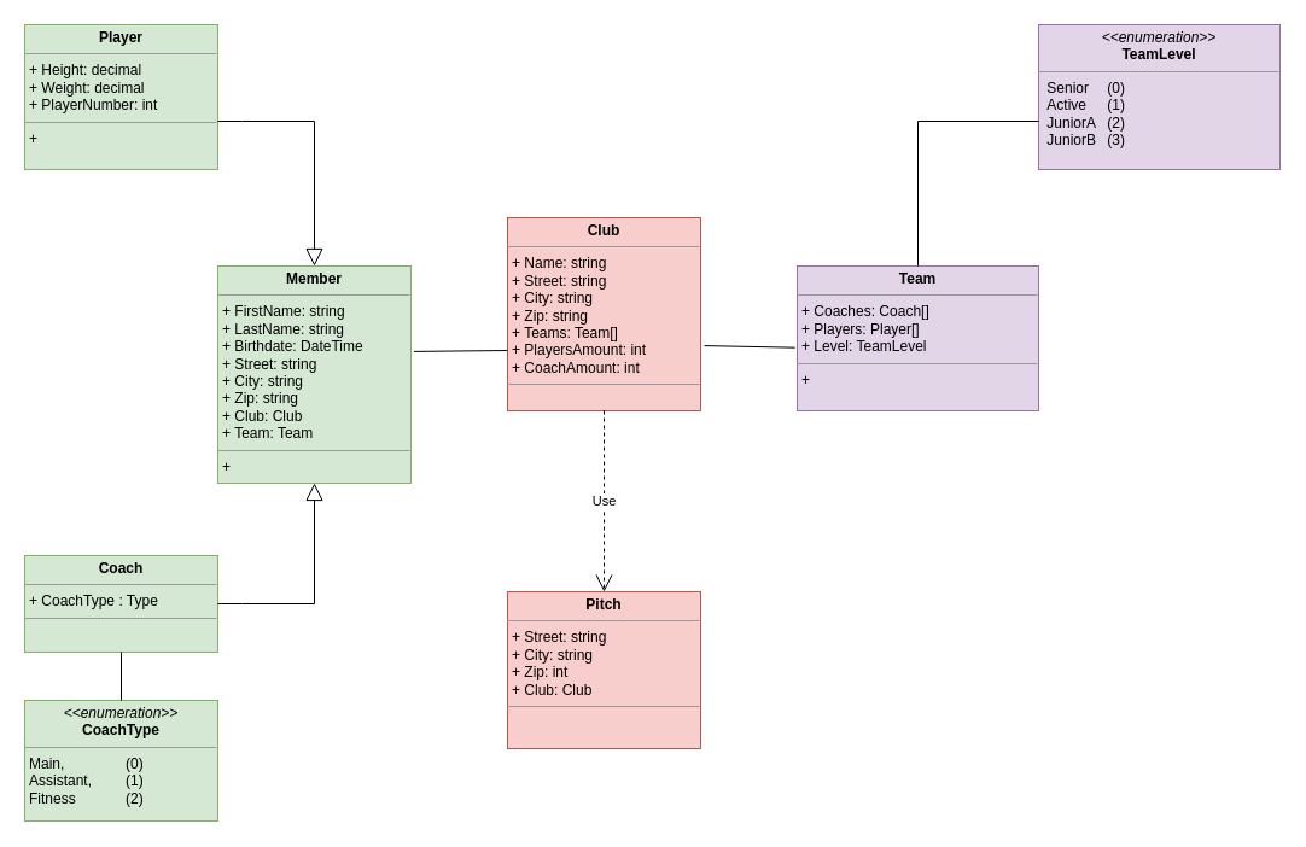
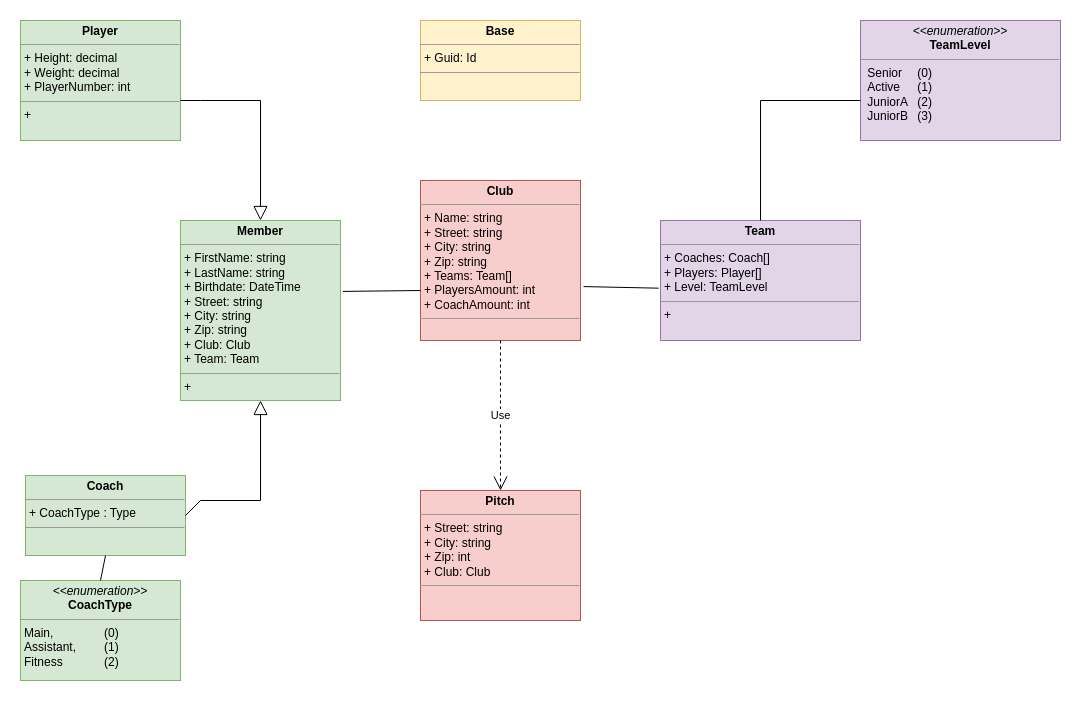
  <mxCell id="0" />
  <mxCell id="1" parent="0" />
  <mxCell id="2" value="&lt;p style=&quot;margin: 0px ; margin-top: 4px ; text-align: center&quot;&gt;&lt;b&gt;Club&lt;/b&gt;&lt;/p&gt;&lt;hr size=&quot;1&quot;&gt;&lt;p style=&quot;margin: 0px ; margin-left: 4px&quot;&gt;+ Name: string&lt;/p&gt;&lt;p style=&quot;margin: 0px ; margin-left: 4px&quot;&gt;+ Street: string&lt;/p&gt;&lt;p style=&quot;margin: 0px 0px 0px 4px&quot;&gt;+ City: string&lt;/p&gt;&lt;div&gt;&lt;p style=&quot;margin: 0px 0px 0px 4px&quot;&gt;+ Zip: string&lt;/p&gt;&lt;/div&gt;&lt;p style=&quot;margin: 0px ; margin-left: 4px&quot;&gt;+ Teams: Team[]&lt;/p&gt;&lt;p style=&quot;margin: 0px ; margin-left: 4px&quot;&gt;+ PlayersAmount: int&lt;/p&gt;&lt;p style=&quot;margin: 0px ; margin-left: 4px&quot;&gt;+ CoachAmount: int&lt;/p&gt;&lt;hr size=&quot;1&quot;&gt;&lt;p style=&quot;margin: 0px ; margin-left: 4px&quot;&gt;&lt;br&gt;&lt;/p&gt;" style="verticalAlign=top;align=left;overflow=fill;fontSize=12;fontFamily=Helvetica;html=1;fillColor=#f8cecc;strokeColor=#b85450;" parent="1" vertex="1"><mxGeometry x="420" y="180" width="160" height="160" as="geometry" /></mxCell>
  <mxCell id="3" value="&lt;p style=&quot;margin: 0px ; margin-top: 4px ; text-align: center&quot;&gt;&lt;b&gt;Pitch&lt;/b&gt;&lt;/p&gt;&lt;hr size=&quot;1&quot;&gt;&lt;p style=&quot;margin: 0px 0px 0px 4px&quot;&gt;+ Street: string&lt;/p&gt;&lt;p style=&quot;margin: 0px 0px 0px 4px&quot;&gt;+ City: string&lt;/p&gt;&lt;p style=&quot;margin: 0px ; margin-left: 4px&quot;&gt;&lt;span&gt;+ Zip: int&lt;/span&gt;&lt;/p&gt;&lt;p style=&quot;margin: 0px ; margin-left: 4px&quot;&gt;&lt;span&gt;+ Club: Club&lt;/span&gt;&lt;br&gt;&lt;/p&gt;&lt;hr size=&quot;1&quot;&gt;&lt;p style=&quot;margin: 0px ; margin-left: 4px&quot;&gt;&lt;br&gt;&lt;/p&gt;" style="verticalAlign=top;align=left;overflow=fill;fontSize=12;fontFamily=Helvetica;html=1;fillColor=#f8cecc;strokeColor=#b85450;" parent="1" vertex="1"><mxGeometry x="420" y="490" width="160" height="130" as="geometry" /></mxCell>
  <mxCell id="4" value="&lt;p style=&quot;margin: 0px ; margin-top: 4px ; text-align: center&quot;&gt;&lt;b&gt;Team&lt;/b&gt;&lt;/p&gt;&lt;hr size=&quot;1&quot;&gt;&lt;p style=&quot;margin: 0px ; margin-left: 4px&quot;&gt;+ Coaches: Coach[]&lt;/p&gt;&lt;p style=&quot;margin: 0px ; margin-left: 4px&quot;&gt;+ Players: Player[]&lt;/p&gt;&lt;p style=&quot;margin: 0px ; margin-left: 4px&quot;&gt;+ Level: TeamLevel&lt;/p&gt;&lt;hr size=&quot;1&quot;&gt;&lt;p style=&quot;margin: 0px ; margin-left: 4px&quot;&gt;+&amp;nbsp;&lt;/p&gt;" style="verticalAlign=top;align=left;overflow=fill;fontSize=12;fontFamily=Helvetica;html=1;fillColor=#e1d5e7;strokeColor=#9673a6;" parent="1" vertex="1"><mxGeometry x="660" y="220" width="200" height="120" as="geometry" /></mxCell>
  <mxCell id="5" value="&lt;p style=&quot;margin: 0px ; margin-top: 4px ; text-align: center&quot;&gt;&lt;i&gt;&amp;lt;&amp;lt;enumeration&amp;gt;&amp;gt;&lt;/i&gt;&lt;br&gt;&lt;b&gt;TeamLevel&lt;/b&gt;&lt;/p&gt;&lt;hr size=&quot;1&quot;&gt;&lt;p style=&quot;margin: 0px ; margin-left: 4px&quot;&gt;&amp;nbsp;Senior &lt;span style=&quot;white-space: pre&quot;&gt;&#09;&lt;/span&gt;(0)&lt;br&gt;&amp;nbsp;Active &lt;span style=&quot;white-space: pre&quot;&gt;&#09;&lt;/span&gt;(1)&lt;/p&gt;&lt;p style=&quot;margin: 0px ; margin-left: 4px&quot;&gt;&amp;nbsp;JuniorA &lt;span style=&quot;white-space: pre&quot;&gt;&#09;&lt;/span&gt;(2)&lt;/p&gt;&lt;p style=&quot;margin: 0px ; margin-left: 4px&quot;&gt;&amp;nbsp;JuniorB &lt;span style=&quot;white-space: pre&quot;&gt;&#09;&lt;/span&gt;(3)&lt;/p&gt;&lt;p style=&quot;margin: 0px ; margin-left: 4px&quot;&gt;&lt;br&gt;&lt;/p&gt;" style="verticalAlign=top;align=left;overflow=fill;fontSize=12;fontFamily=Helvetica;html=1;fillColor=#e1d5e7;strokeColor=#9673a6;" parent="1" vertex="1"><mxGeometry x="860" y="20" width="200" height="120" as="geometry" /></mxCell>
  <mxCell id="6" value="&lt;p style=&quot;margin: 0px ; margin-top: 4px ; text-align: center&quot;&gt;&lt;b&gt;Member&lt;/b&gt;&lt;/p&gt;&lt;hr size=&quot;1&quot;&gt;&lt;p style=&quot;margin: 0px ; margin-left: 4px&quot;&gt;+ FirstName: string&lt;/p&gt;&lt;p style=&quot;margin: 0px ; margin-left: 4px&quot;&gt;+ LastName: string&lt;/p&gt;&lt;p style=&quot;margin: 0px ; margin-left: 4px&quot;&gt;+ Birthdate: DateTime&lt;/p&gt;&lt;p style=&quot;margin: 0px 0px 0px 4px&quot;&gt;+ Street: string&lt;/p&gt;&lt;p style=&quot;margin: 0px 0px 0px 4px&quot;&gt;+ City: string&lt;/p&gt;&lt;p style=&quot;margin: 0px ; margin-left: 4px&quot;&gt;&lt;span&gt;+ Zip: string&lt;/span&gt;&lt;/p&gt;&lt;p style=&quot;margin: 0px ; margin-left: 4px&quot;&gt;&lt;span&gt;+ Club: Club&lt;/span&gt;&lt;br&gt;&lt;/p&gt;&lt;p style=&quot;margin: 0px ; margin-left: 4px&quot;&gt;+ Team: Team&lt;/p&gt;&lt;hr size=&quot;1&quot;&gt;&lt;p style=&quot;margin: 0px ; margin-left: 4px&quot;&gt;+&amp;nbsp;&lt;/p&gt;" style="verticalAlign=top;align=left;overflow=fill;fontSize=12;fontFamily=Helvetica;html=1;fillColor=#d5e8d4;strokeColor=#82b366;" parent="1" vertex="1"><mxGeometry x="180" y="220" width="160" height="180" as="geometry" /></mxCell>
- <mxCell id="7" value="&lt;p style=&quot;margin: 0px ; margin-top: 4px ; text-align: center&quot;&gt;&lt;b&gt;Coach&lt;/b&gt;&lt;/p&gt;&lt;hr size=&quot;1&quot;&gt;&lt;p style=&quot;margin: 0px ; margin-left: 4px&quot;&gt;&lt;span&gt;+ CoachType : Type&amp;nbsp;&lt;/span&gt;&lt;br&gt;&lt;/p&gt;&lt;hr size=&quot;1&quot;&gt;&lt;p style=&quot;margin: 0px 0px 0px 4px&quot;&gt;&lt;br&gt;&lt;/p&gt;" style="verticalAlign=top;align=left;overflow=fill;fontSize=12;fontFamily=Helvetica;html=1;fillColor=#d5e8d4;strokeColor=#82b366;" parent="1" vertex="1"><mxGeometry x="20" y="460" width="160" height="80" as="geometry" /></mxCell>
+ <mxCell id="7" value="&lt;p style=&quot;margin: 0px ; margin-top: 4px ; text-align: center&quot;&gt;&lt;b&gt;Coach&lt;/b&gt;&lt;/p&gt;&lt;hr size=&quot;1&quot;&gt;&lt;p style=&quot;margin: 0px ; margin-left: 4px&quot;&gt;&lt;span&gt;+ CoachType : Type&amp;nbsp;&lt;/span&gt;&lt;br&gt;&lt;/p&gt;&lt;hr size=&quot;1&quot;&gt;&lt;p style=&quot;margin: 0px 0px 0px 4px&quot;&gt;&lt;br&gt;&lt;/p&gt;" style="verticalAlign=top;align=left;overflow=fill;fontSize=12;fontFamily=Helvetica;html=1;fillColor=#d5e8d4;strokeColor=#82b366;" parent="1" vertex="1"><mxGeometry x="25" y="475" width="160" height="80" as="geometry" /></mxCell>
  <mxCell id="8" value="&lt;p style=&quot;margin: 0px ; margin-top: 4px ; text-align: center&quot;&gt;&lt;b&gt;Player&lt;/b&gt;&lt;/p&gt;&lt;hr size=&quot;1&quot;&gt;&lt;p style=&quot;margin: 0px ; margin-left: 4px&quot;&gt;+ Height: decimal&lt;/p&gt;&lt;p style=&quot;margin: 0px ; margin-left: 4px&quot;&gt;+ Weight: decimal&lt;/p&gt;&lt;p style=&quot;margin: 0px ; margin-left: 4px&quot;&gt;+ PlayerNumber: int&lt;/p&gt;&lt;hr size=&quot;1&quot;&gt;&lt;p style=&quot;margin: 0px ; margin-left: 4px&quot;&gt;+&amp;nbsp;&lt;/p&gt;" style="verticalAlign=top;align=left;overflow=fill;fontSize=12;fontFamily=Helvetica;html=1;fillColor=#d5e8d4;strokeColor=#82b366;" parent="1" vertex="1"><mxGeometry x="20" y="20" width="160" height="120" as="geometry" /></mxCell>
  <mxCell id="9" value="Use" style="endArrow=open;endSize=12;dashed=1;html=1;rounded=0;entryX=0.5;entryY=0;entryDx=0;entryDy=0;exitX=0.5;exitY=1;exitDx=0;exitDy=0;" parent="1" source="2" target="3" edge="1"><mxGeometry width="160" relative="1" as="geometry"><mxPoint x="430" y="440" as="sourcePoint" /><mxPoint x="590" y="440" as="targetPoint" /></mxGeometry></mxCell>
  <mxCell id="10" value="&lt;p style=&quot;margin: 0px ; margin-top: 4px ; text-align: center&quot;&gt;&lt;i&gt;&amp;lt;&amp;lt;enumeration&amp;gt;&amp;gt;&lt;/i&gt;&lt;br&gt;&lt;b&gt;CoachType&lt;/b&gt;&lt;/p&gt;&lt;hr size=&quot;1&quot;&gt;&lt;p style=&quot;margin: 0px ; margin-left: 4px&quot;&gt;Main,&lt;span style=&quot;white-space: pre&quot;&gt;&#09;&lt;span style=&quot;white-space: pre&quot;&gt;&#09;&lt;/span&gt;&lt;/span&gt;(0)&lt;/p&gt;&lt;p style=&quot;margin: 0px ; margin-left: 4px&quot;&gt;Assistant,&lt;span style=&quot;white-space: pre&quot;&gt;&#09;&lt;/span&gt;(1)&lt;/p&gt;&lt;p style=&quot;margin: 0px ; margin-left: 4px&quot;&gt;Fitness&lt;span style=&quot;white-space: pre&quot;&gt;&#09;&lt;/span&gt;&lt;span style=&quot;white-space: pre&quot;&gt;&#09;&lt;/span&gt;(2)&lt;/p&gt;" style="verticalAlign=top;align=left;overflow=fill;fontSize=12;fontFamily=Helvetica;html=1;fillColor=#d5e8d4;strokeColor=#82b366;" parent="1" vertex="1"><mxGeometry x="20" y="580" width="160" height="100" as="geometry" /></mxCell>
  <mxCell id="11" value="" style="edgeStyle=none;html=1;endSize=12;endArrow=block;endFill=0;rounded=0;entryX=0.5;entryY=1;entryDx=0;entryDy=0;exitX=1;exitY=0.5;exitDx=0;exitDy=0;" edge="1" parent="1" source="7" target="6"><mxGeometry width="160" relative="1" as="geometry"><mxPoint x="180" y="519.5" as="sourcePoint" /><mxPoint x="350" y="520" as="targetPoint" /><Array as="points"><mxPoint x="200" y="500" /><mxPoint x="260" y="500" /></Array></mxGeometry></mxCell>
  <mxCell id="12" value="" style="edgeStyle=none;html=1;endSize=12;endArrow=block;endFill=0;rounded=0;entryX=0.5;entryY=0;entryDx=0;entryDy=0;exitX=1;exitY=0.5;exitDx=0;exitDy=0;" edge="1" parent="1" target="6"><mxGeometry width="160" relative="1" as="geometry"><mxPoint x="180" y="100" as="sourcePoint" /><mxPoint x="260" y="0" as="targetPoint" /><Array as="points"><mxPoint x="200" y="100" /><mxPoint x="260" y="100" /></Array></mxGeometry></mxCell>
  <mxCell id="13" value="" style="endArrow=none;html=1;rounded=0;exitX=0.5;exitY=0;exitDx=0;exitDy=0;" edge="1" parent="1" source="4"><mxGeometry width="50" height="50" relative="1" as="geometry"><mxPoint x="2020" y="713.33" as="sourcePoint" /><mxPoint x="860" y="99.997" as="targetPoint" /><Array as="points"><mxPoint x="760" y="100" /></Array></mxGeometry></mxCell>
  <mxCell id="14" value="" style="endArrow=none;html=1;rounded=0;exitX=0.5;exitY=1;exitDx=0;exitDy=0;entryX=0.5;entryY=0;entryDx=0;entryDy=0;" edge="1" parent="1" source="7" target="10"><mxGeometry width="50" height="50" relative="1" as="geometry"><mxPoint x="1030" y="1403.33" as="sourcePoint" /><mxPoint x="-130" y="789.997" as="targetPoint" /></mxGeometry></mxCell>
  <mxCell id="15" value="" style="endArrow=none;html=1;rounded=0;exitX=-0.009;exitY=0.564;exitDx=0;exitDy=0;exitPerimeter=0;entryX=1.019;entryY=0.663;entryDx=0;entryDy=0;entryPerimeter=0;" edge="1" parent="1" source="4" target="2"><mxGeometry width="50" height="50" relative="1" as="geometry"><mxPoint x="960" y="586.67" as="sourcePoint" /><mxPoint x="-200" y="-26.663" as="targetPoint" /><Array as="points" /></mxGeometry></mxCell>
  <mxCell id="16" value="" style="endArrow=none;html=1;rounded=0;exitX=-0.001;exitY=0.411;exitDx=0;exitDy=0;exitPerimeter=0;entryX=1.014;entryY=0.564;entryDx=0;entryDy=0;entryPerimeter=0;" edge="1" parent="1"><mxGeometry width="50" height="50" relative="1" as="geometry"><mxPoint x="420" y="290" as="sourcePoint" /><mxPoint x="342.44" y="290.92" as="targetPoint" /></mxGeometry></mxCell>
+ <mxCell id="17" value="&lt;p style=&quot;margin: 0px ; margin-top: 4px ; text-align: center&quot;&gt;&lt;b&gt;Base&lt;/b&gt;&lt;/p&gt;&lt;hr size=&quot;1&quot;&gt;&lt;p style=&quot;margin: 0px ; margin-left: 4px&quot;&gt;+ Guid: Id&lt;/p&gt;&lt;hr size=&quot;1&quot;&gt;&lt;p style=&quot;margin: 0px ; margin-left: 4px&quot;&gt;&lt;br&gt;&lt;/p&gt;" style="verticalAlign=top;align=left;overflow=fill;fontSize=12;fontFamily=Helvetica;html=1;fillColor=#fff2cc;strokeColor=#d6b656;" vertex="1" parent="1"><mxGeometry x="420" y="20" width="160" height="80" as="geometry" /></mxCell>
